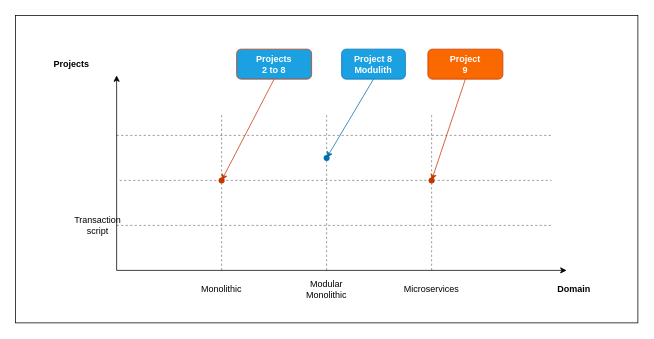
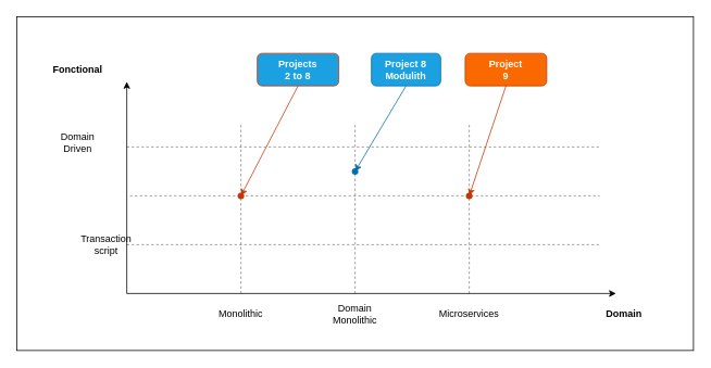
  <mxCell id="0" />
  <mxCell id="1" parent="0" />
  <mxCell id="2" value="" style="rounded=0;whiteSpace=wrap;html=1;" vertex="1" parent="1"><mxGeometry x="20" y="20" width="830" height="410" as="geometry" /></mxCell>
  <mxCell id="3" value="" style="endArrow=classic;html=1;rounded=0;" edge="1" parent="1"><mxGeometry width="50" height="50" relative="1" as="geometry"><mxPoint x="155" y="360" as="sourcePoint" /><mxPoint x="755" y="360" as="targetPoint" /></mxGeometry></mxCell>
  <mxCell id="4" value="" style="endArrow=classic;html=1;rounded=0;" edge="1" parent="1"><mxGeometry width="50" height="50" relative="1" as="geometry"><mxPoint x="155" y="360" as="sourcePoint" /><mxPoint x="155" y="100" as="targetPoint" /></mxGeometry></mxCell>
  <mxCell id="5" value="" style="endArrow=none;dashed=1;html=1;rounded=0;opacity=50;" edge="1" parent="1"><mxGeometry width="50" height="50" relative="1" as="geometry"><mxPoint x="295" y="360" as="sourcePoint" /><mxPoint x="295" y="150" as="targetPoint" /></mxGeometry></mxCell>
  <mxCell id="6" value="" style="endArrow=none;dashed=1;html=1;rounded=0;opacity=50;" edge="1" parent="1"><mxGeometry width="50" height="50" relative="1" as="geometry"><mxPoint x="155" y="300" as="sourcePoint" /><mxPoint x="735" y="300" as="targetPoint" /></mxGeometry></mxCell>
  <mxCell id="7" value="" style="endArrow=none;dashed=1;html=1;rounded=0;opacity=50;" edge="1" parent="1" source="22"><mxGeometry width="50" height="50" relative="1" as="geometry"><mxPoint x="159" y="240" as="sourcePoint" /><mxPoint x="735" y="240" as="targetPoint" /></mxGeometry></mxCell>
  <mxCell id="8" value="" style="endArrow=none;dashed=1;html=1;rounded=0;opacity=50;" edge="1" parent="1"><mxGeometry width="50" height="50" relative="1" as="geometry"><mxPoint x="435" y="360" as="sourcePoint" /><mxPoint x="435" y="150" as="targetPoint" /></mxGeometry></mxCell>
  <mxCell id="9" value="" style="endArrow=none;dashed=1;html=1;rounded=0;opacity=50;" edge="1" parent="1" source="24"><mxGeometry width="50" height="50" relative="1" as="geometry"><mxPoint x="575" y="360" as="sourcePoint" /><mxPoint x="575" y="150" as="targetPoint" /></mxGeometry></mxCell>
  <mxCell id="10" value="Monolithic" style="text;html=1;align=center;verticalAlign=middle;whiteSpace=wrap;rounded=0;" vertex="1" parent="1"><mxGeometry x="245" y="370" width="100" height="30" as="geometry" /></mxCell>
- <mxCell id="11" value="Modular Monolithic" style="text;html=1;align=center;verticalAlign=middle;whiteSpace=wrap;rounded=0;" vertex="1" parent="1"><mxGeometry x="385" y="370" width="100" height="30" as="geometry" /></mxCell>
+ <mxCell id="11" value="Domain Monolithic" style="text;html=1;align=center;verticalAlign=middle;whiteSpace=wrap;rounded=0;" vertex="1" parent="1"><mxGeometry x="385" y="370" width="100" height="30" as="geometry" /></mxCell>
  <mxCell id="12" value="Microservices" style="text;html=1;align=center;verticalAlign=middle;whiteSpace=wrap;rounded=0;" vertex="1" parent="1"><mxGeometry x="525" y="370" width="100" height="30" as="geometry" /></mxCell>
  <mxCell id="13" value="Transaction script" style="text;html=1;align=center;verticalAlign=middle;whiteSpace=wrap;rounded=0;" vertex="1" parent="1"><mxGeometry x="90" y="285" width="80" height="30" as="geometry" /></mxCell>
- <mxCell id="14" value="&lt;b&gt;Projects&lt;/b&gt;" style="text;html=1;align=center;verticalAlign=middle;whiteSpace=wrap;rounded=0;" vertex="1" parent="1"><mxGeometry x="45" y="70" width="100" height="30" as="geometry" /></mxCell>
+ <mxCell id="14" value="&lt;b&gt;Fonctional&lt;/b&gt;" style="text;html=1;align=center;verticalAlign=middle;whiteSpace=wrap;rounded=0;" vertex="1" parent="1"><mxGeometry x="45" y="70" width="100" height="30" as="geometry" /></mxCell>
  <mxCell id="15" value="&lt;b&gt;Domain&lt;/b&gt;" style="text;html=1;align=center;verticalAlign=middle;whiteSpace=wrap;rounded=0;" vertex="1" parent="1"><mxGeometry x="735" y="370" width="60" height="30" as="geometry" /></mxCell>
  <mxCell id="16" value="" style="endArrow=none;dashed=1;html=1;rounded=0;opacity=50;" edge="1" parent="1"><mxGeometry width="50" height="50" relative="1" as="geometry"><mxPoint x="155" y="180" as="sourcePoint" /><mxPoint x="735" y="180" as="targetPoint" /></mxGeometry></mxCell>
+ <mxCell id="17" value="Domain Driven" style="text;html=1;align=center;verticalAlign=middle;whiteSpace=wrap;rounded=0;" vertex="1" parent="1"><mxGeometry x="55" y="160" width="80" height="30" as="geometry" /></mxCell>
  <mxCell id="18" value="" style="endArrow=classic;html=1;rounded=0;fillColor=#1ba1e2;strokeColor=#006EAF;exitX=0.5;exitY=1;exitDx=0;exitDy=0;entryX=1.183;entryY=-0.008;entryDx=0;entryDy=0;entryPerimeter=0;" edge="1" parent="1" source="19" target="20"><mxGeometry width="50" height="50" relative="1" as="geometry"><mxPoint x="575" y="80" as="sourcePoint" /><mxPoint x="465" y="200" as="targetPoint" /></mxGeometry></mxCell>
  <mxCell id="19" value="&lt;b&gt;Project 8 Modulith&lt;br&gt;&lt;/b&gt;" style="rounded=1;whiteSpace=wrap;html=1;fillColor=#1ba1e2;fontColor=#ffffff;strokeColor=#006EAF;" vertex="1" parent="1"><mxGeometry x="455" y="65" width="85" height="40" as="geometry" /></mxCell>
  <mxCell id="20" value="" style="shape=waypoint;sketch=0;fillStyle=solid;size=6;pointerEvents=1;points=[];fillColor=#1ba1e2;resizable=0;rotatable=0;perimeter=centerPerimeter;snapToPoint=1;fontColor=#ffffff;strokeColor=#006EAF;strokeWidth=2;" vertex="1" parent="1"><mxGeometry x="425" y="200" width="20" height="20" as="geometry" /></mxCell>
  <mxCell id="21" value="" style="endArrow=none;dashed=1;html=1;rounded=0;opacity=50;" edge="1" parent="1" target="22"><mxGeometry width="50" height="50" relative="1" as="geometry"><mxPoint x="159" y="240" as="sourcePoint" /><mxPoint x="735" y="240" as="targetPoint" /></mxGeometry></mxCell>
  <mxCell id="22" value="" style="shape=waypoint;sketch=0;fillStyle=solid;size=6;pointerEvents=1;points=[];fillColor=#fa6800;resizable=0;rotatable=0;perimeter=centerPerimeter;snapToPoint=1;fontColor=#000000;strokeColor=#C73500;strokeWidth=2;" vertex="1" parent="1"><mxGeometry x="285" y="230" width="20" height="20" as="geometry" /></mxCell>
  <mxCell id="23" value="" style="endArrow=none;dashed=1;html=1;rounded=0;opacity=50;" edge="1" parent="1" target="24"><mxGeometry width="50" height="50" relative="1" as="geometry"><mxPoint x="575" y="360" as="sourcePoint" /><mxPoint x="575" y="150" as="targetPoint" /></mxGeometry></mxCell>
  <mxCell id="24" value="" style="shape=waypoint;sketch=0;fillStyle=solid;size=6;pointerEvents=1;points=[];fillColor=#fa6800;resizable=0;rotatable=0;perimeter=centerPerimeter;snapToPoint=1;fontColor=#000000;strokeColor=#C73500;strokeWidth=2;" vertex="1" parent="1"><mxGeometry x="565" y="230" width="20" height="20" as="geometry" /></mxCell>
  <mxCell id="25" value="&lt;font style=&quot;color: rgb(255, 255, 255);&quot;&gt;&lt;b&gt;Projects&lt;/b&gt;&lt;/font&gt;&lt;div&gt;&lt;font style=&quot;color: rgb(255, 255, 255);&quot;&gt;&lt;b&gt;2 to 8&lt;/b&gt;&lt;/font&gt;&lt;/div&gt;" style="rounded=1;whiteSpace=wrap;html=1;fillColor=#1ba1e2;fontColor=#000000;strokeColor=#C73500;" vertex="1" parent="1"><mxGeometry x="315" y="65" width="100" height="40" as="geometry" /></mxCell>
  <mxCell id="26" value="&lt;font style=&quot;color: rgb(255, 255, 255);&quot;&gt;&lt;b&gt;Project&lt;/b&gt;&lt;/font&gt;&lt;div&gt;&lt;font color=&quot;#ffffff&quot;&gt;&lt;b&gt;9&lt;/b&gt;&lt;/font&gt;&lt;/div&gt;" style="rounded=1;whiteSpace=wrap;html=1;fillColor=#fa6800;fontColor=#000000;strokeColor=#C73500;" vertex="1" parent="1"><mxGeometry x="570" y="65" width="100" height="40" as="geometry" /></mxCell>
  <mxCell id="27" value="" style="endArrow=classic;html=1;rounded=0;fillColor=#fa6800;strokeColor=#C73500;exitX=0.5;exitY=1;exitDx=0;exitDy=0;entryX=0.85;entryY=0.158;entryDx=0;entryDy=0;entryPerimeter=0;" edge="1" parent="1" source="25" target="22"><mxGeometry width="50" height="50" relative="1" as="geometry"><mxPoint x="365" y="105" as="sourcePoint" /><mxPoint x="295" y="210" as="targetPoint" /></mxGeometry></mxCell>
  <mxCell id="28" value="" style="endArrow=classic;html=1;rounded=0;fillColor=#fa6800;strokeColor=#C73500;exitX=0.5;exitY=1;exitDx=0;exitDy=0;" edge="1" parent="1" source="26" target="24"><mxGeometry width="50" height="50" relative="1" as="geometry"><mxPoint x="645" y="108" as="sourcePoint" /><mxPoint x="595" y="242.5" as="targetPoint" /></mxGeometry></mxCell>
